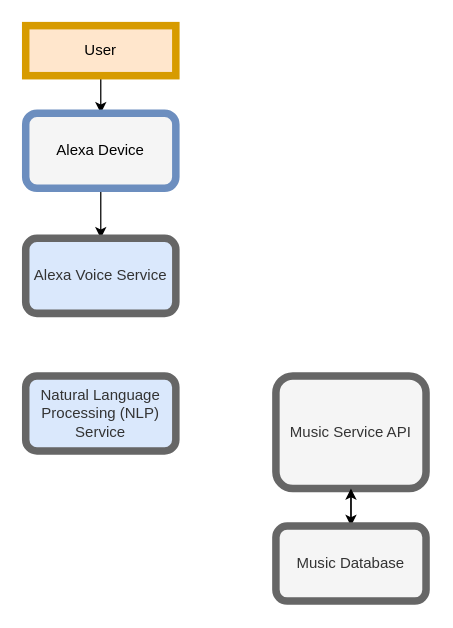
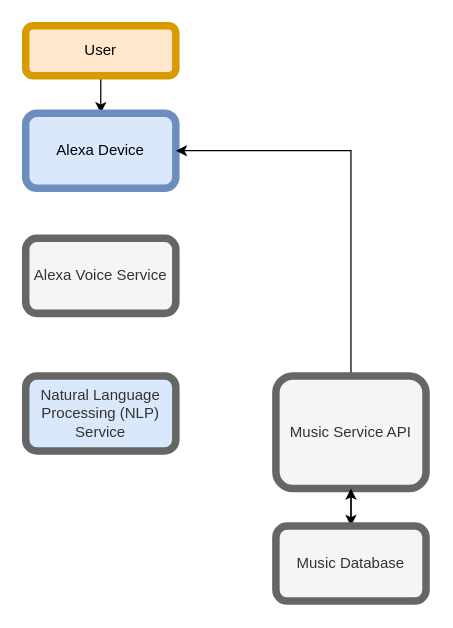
  <mxCell id="0" />
  <mxCell id="1" parent="0" />
  <mxCell id="2" value="" style="edgeStyle=orthogonalEdgeStyle;rounded=0;orthogonalLoop=1;jettySize=auto;html=1;" edge="1" parent="1" source="3" target="5"><mxGeometry relative="1" as="geometry" /></mxCell>
- <mxCell id="3" value="&lt;meta charset=&quot;utf-8&quot;&gt;User" style="rounded=0;whiteSpace=wrap;html=1;fillColor=#ffe6cc;strokeColor=#d79b00;strokeWidth=6;" vertex="1" parent="1"><mxGeometry x="20" y="20" width="120" height="40" as="geometry" /></mxCell>
- <mxCell id="4" value="" style="edgeStyle=orthogonalEdgeStyle;rounded=0;orthogonalLoop=1;jettySize=auto;html=1;" edge="1" parent="1" source="5" target="6"><mxGeometry relative="1" as="geometry" /></mxCell>
- <mxCell id="5" value="Alexa Device" style="rounded=1;whiteSpace=wrap;html=1;fillColor=#f5f5f5;strokeColor=#6c8ebf;strokeWidth=6;" vertex="1" parent="1"><mxGeometry x="20" y="90" width="120" height="60" as="geometry" /></mxCell>
- <mxCell id="6" value="&lt;meta charset=&quot;utf-8&quot;&gt;Alexa Voice Service" style="rounded=1;whiteSpace=wrap;html=1;fillColor=#dae8fc;strokeColor=#666666;fontColor=#333333;strokeWidth=6;" vertex="1" parent="1"><mxGeometry x="20" y="190" width="120" height="60" as="geometry" /></mxCell>
+ <mxCell id="3" value="&lt;meta charset=&quot;utf-8&quot;&gt;User" style="whiteSpace=wrap;html=1;fillColor=#ffe6cc;strokeColor=#d79b00;strokeWidth=6;rounded=1;" vertex="1" parent="1"><mxGeometry x="20" y="20" width="120" height="40" as="geometry" /></mxCell>
+ <mxCell id="5" value="Alexa Device" style="rounded=1;whiteSpace=wrap;html=1;fillColor=#dae8fc;strokeColor=#6c8ebf;strokeWidth=6;" vertex="1" parent="1"><mxGeometry x="20" y="90" width="120" height="60" as="geometry" /></mxCell>
+ <mxCell id="6" value="&lt;meta charset=&quot;utf-8&quot;&gt;Alexa Voice Service" style="rounded=1;whiteSpace=wrap;html=1;fillColor=#f5f5f5;strokeColor=#666666;fontColor=#333333;strokeWidth=6;" vertex="1" parent="1"><mxGeometry x="20" y="190" width="120" height="60" as="geometry" /></mxCell>
  <mxCell id="7" value="Natural Language Processing (NLP) Service" style="rounded=1;whiteSpace=wrap;html=1;fillColor=#dae8fc;strokeColor=#666666;fontColor=#333333;strokeWidth=6;" vertex="1" parent="1"><mxGeometry x="20" y="300" width="120" height="60" as="geometry" /></mxCell>
  <mxCell id="8" value="" style="edgeStyle=orthogonalEdgeStyle;rounded=0;orthogonalLoop=1;jettySize=auto;html=1;" edge="1" parent="1" source="10" target="12"><mxGeometry relative="1" as="geometry" /></mxCell>
+ <mxCell id="9" style="edgeStyle=orthogonalEdgeStyle;rounded=0;orthogonalLoop=1;jettySize=auto;html=1;entryX=1;entryY=0.5;entryDx=0;entryDy=0;" edge="1" parent="1" source="10" target="5"><mxGeometry relative="1" as="geometry"><Array as="points"><mxPoint x="280" y="120" /></Array></mxGeometry></mxCell>
  <mxCell id="10" value="Music Service API" style="rounded=1;whiteSpace=wrap;html=1;fillColor=#f5f5f5;strokeColor=#666666;fontColor=#333333;strokeWidth=6;" vertex="1" parent="1"><mxGeometry x="220" y="300" width="120" height="90" as="geometry" /></mxCell>
  <mxCell id="11" style="edgeStyle=orthogonalEdgeStyle;rounded=0;orthogonalLoop=1;jettySize=auto;html=1;entryX=0.5;entryY=1;entryDx=0;entryDy=0;" edge="1" parent="1" source="12" target="10"><mxGeometry relative="1" as="geometry" /></mxCell>
  <mxCell id="12" value="Music Database" style="rounded=1;whiteSpace=wrap;html=1;fillColor=#f5f5f5;strokeColor=#666666;fontColor=#333333;strokeWidth=6;" vertex="1" parent="1"><mxGeometry x="220" y="420" width="120" height="60" as="geometry" /></mxCell>
